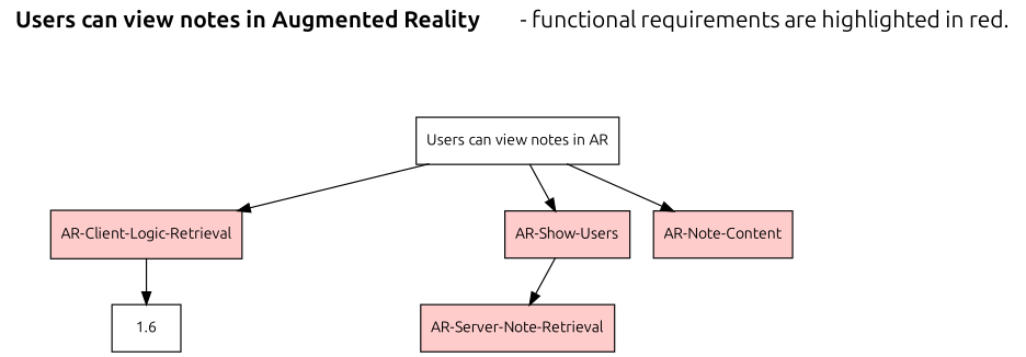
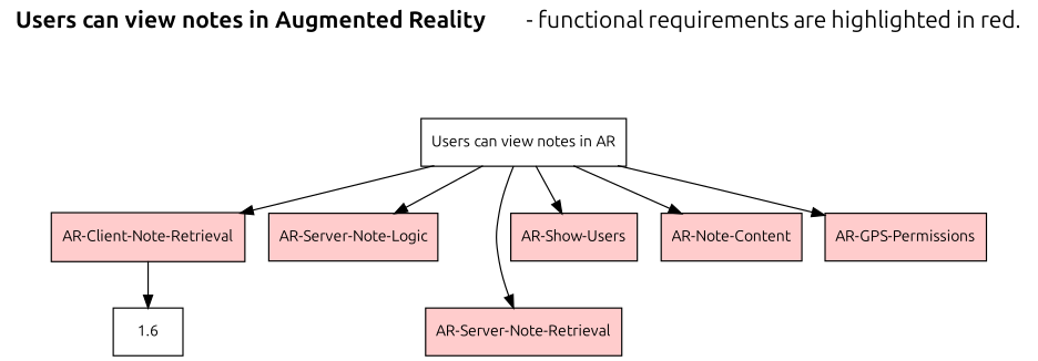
  digraph {
    fontname=Ubuntu
    fontsize=18
    label=<<b>Users can view notes in Augmented Reality      </b> - functional requirements are highlighted in red.<br/><br/>>
    labeljust=l
    labelloc=t
    rankdir=TB
    node [fontname=Ubuntu fontsize=12 shape=record fillcolor="#FFCCCC" style=filled]
    edge [fontname=Ubuntu]
    n1 [label="Users can view notes in AR" fillcolor="" style=""]
-   n2 [label="AR-Client-Logic-Retrieval"]
+   n2 [label="AR-Client-Note-Retrieval"]
+   n3 [label="AR-Server-Note-Logic"]
    n4 [label="AR-Server-Note-Retrieval"]
    n5 [label="AR-Show-Users"]
    n6 [label="AR-Note-Content"]
+   n7 [label="AR-GPS-Permissions"]
    n8 [fillcolor="#FFFFFF" label=1.6]
    n1 -> n2
-   n5 -> n4
+   n1 -> n3
+   n1 -> n4
    n1 -> n5
    n1 -> n6
+   n1 -> n7
    n2 -> n8
  }
